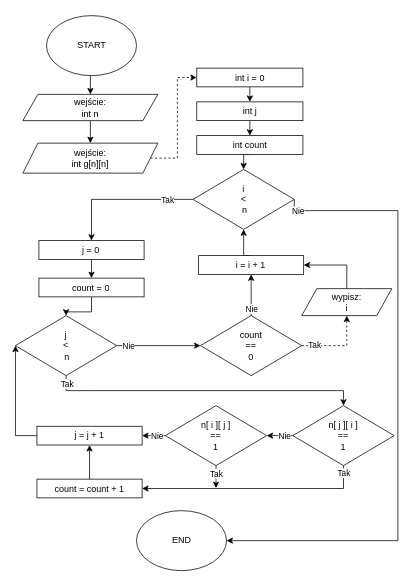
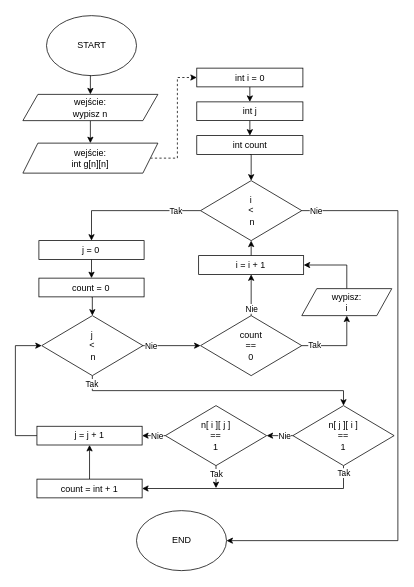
  <mxCell id="0" />
  <mxCell id="1" parent="0" />
  <mxCell id="2" style="edgeStyle=orthogonalEdgeStyle;rounded=0;orthogonalLoop=1;jettySize=auto;html=1;exitX=0.5;exitY=1;exitDx=0;exitDy=0;entryX=0.5;entryY=0;entryDx=0;entryDy=0;" parent="1" source="3" target="16" edge="1"><mxGeometry relative="1" as="geometry" /></mxCell>
  <mxCell id="3" value="START" style="ellipse;whiteSpace=wrap;html=1;" parent="1" vertex="1"><mxGeometry x="61.5" y="20" width="120" height="80" as="geometry" /></mxCell>
  <mxCell id="4" style="edgeStyle=orthogonalEdgeStyle;rounded=0;orthogonalLoop=1;jettySize=auto;html=1;exitX=1;exitY=0.5;exitDx=0;exitDy=0;entryX=0;entryY=0.5;entryDx=0;entryDy=0;dashed=1;" parent="1" source="5" target="36" edge="1"><mxGeometry relative="1" as="geometry"><mxPoint x="261.13" y="102.5" as="targetPoint" /></mxGeometry></mxCell>
  <mxCell id="5" value="wejście:&lt;br&gt;int g[n][n]" style="shape=parallelogram;perimeter=parallelogramPerimeter;whiteSpace=wrap;html=1;fixedSize=1;" parent="1" vertex="1"><mxGeometry x="30" y="190" width="180" height="40" as="geometry" /></mxCell>
  <mxCell id="6" style="edgeStyle=orthogonalEdgeStyle;rounded=0;orthogonalLoop=1;jettySize=auto;html=1;exitX=0.5;exitY=1;exitDx=0;exitDy=0;entryX=0.5;entryY=0;entryDx=0;entryDy=0;" edge="1" parent="1" source="7" target="34"><mxGeometry relative="1" as="geometry" /></mxCell>
  <mxCell id="7" value="int j" style="rounded=0;whiteSpace=wrap;html=1;" parent="1" vertex="1"><mxGeometry x="261.88" y="135" width="141.5" height="25" as="geometry" /></mxCell>
  <mxCell id="8" style="edgeStyle=orthogonalEdgeStyle;rounded=0;orthogonalLoop=1;jettySize=auto;html=1;exitX=1;exitY=0.5;exitDx=0;exitDy=0;entryX=1;entryY=0.5;entryDx=0;entryDy=0;" parent="1" source="12" target="13" edge="1"><mxGeometry relative="1" as="geometry"><Array as="points"><mxPoint x="530" y="280" /><mxPoint x="530" y="720" /></Array></mxGeometry></mxCell>
  <mxCell id="9" value="Nie" style="edgeLabel;html=1;align=center;verticalAlign=middle;resizable=0;points=[];" parent="8" vertex="1" connectable="0"><mxGeometry x="-0.959" y="1" relative="1" as="geometry"><mxPoint x="3" y="1" as="offset" /></mxGeometry></mxCell>
  <mxCell id="10" style="edgeStyle=orthogonalEdgeStyle;rounded=0;orthogonalLoop=1;jettySize=auto;html=1;exitX=0;exitY=0.5;exitDx=0;exitDy=0;entryX=0.5;entryY=0;entryDx=0;entryDy=0;" parent="1" source="12" target="18" edge="1"><mxGeometry relative="1" as="geometry"><mxPoint x="171.5" y="280" as="targetPoint" /></mxGeometry></mxCell>
  <mxCell id="11" value="Tak" style="edgeLabel;html=1;align=center;verticalAlign=middle;resizable=0;points=[];" parent="10" vertex="1" connectable="0"><mxGeometry x="-0.708" relative="1" as="geometry"><mxPoint x="-6" as="offset" /></mxGeometry></mxCell>
- <mxCell id="12" value="i&lt;br&gt;&amp;lt;&lt;br&gt;&amp;nbsp;n" style="rhombus;whiteSpace=wrap;html=1;" parent="1" vertex="1"><mxGeometry x="256.88" y="225" width="135" height="80" as="geometry" /></mxCell>
+ <mxCell id="12" value="i&lt;br&gt;&amp;lt;&lt;br&gt;&amp;nbsp;n" style="rhombus;whiteSpace=wrap;html=1;" parent="1" vertex="1"><mxGeometry x="266.88" y="240" width="135" height="80" as="geometry" /></mxCell>
  <mxCell id="13" value="END" style="ellipse;whiteSpace=wrap;html=1;" parent="1" vertex="1"><mxGeometry x="181.5" y="680" width="120" height="80" as="geometry" /></mxCell>
  <mxCell id="14" style="edgeStyle=orthogonalEdgeStyle;rounded=0;orthogonalLoop=1;jettySize=auto;html=1;exitX=0.5;exitY=0;exitDx=0;exitDy=0;entryX=0.5;entryY=1;entryDx=0;entryDy=0;" parent="1" source="39" target="27" edge="1"><mxGeometry relative="1" as="geometry"><mxPoint x="118.87" y="617.5" as="sourcePoint" /></mxGeometry></mxCell>
  <mxCell id="15" style="edgeStyle=orthogonalEdgeStyle;rounded=0;orthogonalLoop=1;jettySize=auto;html=1;exitX=0.5;exitY=1;exitDx=0;exitDy=0;entryX=0.5;entryY=0;entryDx=0;entryDy=0;" parent="1" source="16" target="5" edge="1"><mxGeometry relative="1" as="geometry" /></mxCell>
- <mxCell id="16" value="wejście:&lt;br&gt;int n" style="shape=parallelogram;perimeter=parallelogramPerimeter;whiteSpace=wrap;html=1;fixedSize=1;" parent="1" vertex="1"><mxGeometry x="30" y="125" width="180" height="35" as="geometry" /></mxCell>
+ <mxCell id="16" value="wejście:&lt;br&gt;wypisz n" style="shape=parallelogram;perimeter=parallelogramPerimeter;whiteSpace=wrap;html=1;fixedSize=1;" parent="1" vertex="1"><mxGeometry x="30" y="125" width="180" height="35" as="geometry" /></mxCell>
  <mxCell id="17" style="edgeStyle=orthogonalEdgeStyle;rounded=0;orthogonalLoop=1;jettySize=auto;html=1;exitX=0.5;exitY=1;exitDx=0;exitDy=0;entryX=0.5;entryY=0;entryDx=0;entryDy=0;" edge="1" parent="1" source="18" target="38"><mxGeometry relative="1" as="geometry" /></mxCell>
  <mxCell id="18" value="j = 0" style="rounded=0;whiteSpace=wrap;html=1;" parent="1" vertex="1"><mxGeometry x="51.37" y="320" width="140.25" height="25" as="geometry" /></mxCell>
  <mxCell id="19" style="edgeStyle=orthogonalEdgeStyle;rounded=0;orthogonalLoop=1;jettySize=auto;html=1;exitX=0.5;exitY=1;exitDx=0;exitDy=0;entryX=0.5;entryY=0;entryDx=0;entryDy=0;" parent="1" source="23" target="32" edge="1"><mxGeometry relative="1" as="geometry"><Array as="points"><mxPoint x="123" y="520" /><mxPoint x="458" y="520" /><mxPoint x="458" y="540" /></Array></mxGeometry></mxCell>
  <mxCell id="20" value="Tak" style="edgeLabel;html=1;align=center;verticalAlign=middle;resizable=0;points=[];" parent="19" vertex="1" connectable="0"><mxGeometry x="-0.853" relative="1" as="geometry"><mxPoint x="-9" y="-10" as="offset" /></mxGeometry></mxCell>
  <mxCell id="21" style="edgeStyle=orthogonalEdgeStyle;rounded=0;orthogonalLoop=1;jettySize=auto;html=1;exitX=1;exitY=0.5;exitDx=0;exitDy=0;entryX=0;entryY=0.5;entryDx=0;entryDy=0;" parent="1" source="23" target="51" edge="1"><mxGeometry relative="1" as="geometry"><mxPoint x="266.88" y="460" as="targetPoint" /></mxGeometry></mxCell>
  <mxCell id="22" value="Nie" style="edgeLabel;html=1;align=center;verticalAlign=middle;resizable=0;points=[];" parent="21" vertex="1" connectable="0"><mxGeometry x="-0.74" y="1" relative="1" as="geometry"><mxPoint y="1" as="offset" /></mxGeometry></mxCell>
- <mxCell id="23" value="j&lt;br&gt;&amp;lt;&lt;br&gt;&amp;nbsp;n" style="rhombus;whiteSpace=wrap;html=1;" parent="1" vertex="1"><mxGeometry x="20.13" y="420" width="135" height="80" as="geometry" /></mxCell>
+ <mxCell id="23" value="j&lt;br&gt;&amp;lt;&lt;br&gt;&amp;nbsp;n" style="rhombus;whiteSpace=wrap;html=1;" parent="1" vertex="1"><mxGeometry x="55.13" y="420" width="135" height="80" as="geometry" /></mxCell>
  <mxCell id="24" style="edgeStyle=orthogonalEdgeStyle;rounded=0;orthogonalLoop=1;jettySize=auto;html=1;exitX=0.5;exitY=0;exitDx=0;exitDy=0;entryX=0.5;entryY=1;entryDx=0;entryDy=0;" parent="1" source="25" target="12" edge="1"><mxGeometry relative="1" as="geometry" /></mxCell>
  <mxCell id="25" value="i = i + 1" style="rounded=0;whiteSpace=wrap;html=1;" parent="1" vertex="1"><mxGeometry x="264.38" y="340" width="140" height="25" as="geometry" /></mxCell>
  <mxCell id="26" style="edgeStyle=orthogonalEdgeStyle;rounded=0;orthogonalLoop=1;jettySize=auto;html=1;exitX=0;exitY=0.5;exitDx=0;exitDy=0;entryX=0;entryY=0.5;entryDx=0;entryDy=0;" parent="1" source="27" target="23" edge="1"><mxGeometry relative="1" as="geometry"><Array as="points"><mxPoint x="20" y="580" /><mxPoint x="20" y="460" /></Array></mxGeometry></mxCell>
  <mxCell id="27" value="j = j + 1" style="rounded=0;whiteSpace=wrap;html=1;" parent="1" vertex="1"><mxGeometry x="48.75" y="567.5" width="140.25" height="25" as="geometry" /></mxCell>
  <mxCell id="28" style="edgeStyle=orthogonalEdgeStyle;rounded=0;orthogonalLoop=1;jettySize=auto;html=1;exitX=0.5;exitY=1;exitDx=0;exitDy=0;entryX=1;entryY=0.5;entryDx=0;entryDy=0;" parent="1" source="32" target="39" edge="1"><mxGeometry x="0.035" y="7" relative="1" as="geometry"><Array as="points"><mxPoint x="458" y="650" /><mxPoint x="189" y="650" /></Array><mxPoint x="168.87" y="635.5" as="targetPoint" /><mxPoint as="offset" /></mxGeometry></mxCell>
  <mxCell id="29" value="Tak" style="edgeLabel;html=1;align=center;verticalAlign=middle;resizable=0;points=[];" parent="28" vertex="1" connectable="0"><mxGeometry x="-0.891" relative="1" as="geometry"><mxPoint y="-7" as="offset" /></mxGeometry></mxCell>
  <mxCell id="30" style="edgeStyle=orthogonalEdgeStyle;rounded=0;orthogonalLoop=1;jettySize=auto;html=1;exitX=0;exitY=0.5;exitDx=0;exitDy=0;entryX=1;entryY=0.5;entryDx=0;entryDy=0;" edge="1" parent="1" source="32" target="46"><mxGeometry relative="1" as="geometry" /></mxCell>
  <mxCell id="31" value="Nie" style="edgeLabel;html=1;align=center;verticalAlign=middle;resizable=0;points=[];" vertex="1" connectable="0" parent="30"><mxGeometry x="-0.294" y="2" relative="1" as="geometry"><mxPoint y="-2" as="offset" /></mxGeometry></mxCell>
  <mxCell id="32" value="n[ j ][ i ]&lt;br&gt;==&lt;br&gt;1" style="rhombus;whiteSpace=wrap;html=1;" parent="1" vertex="1"><mxGeometry x="390" y="540" width="135" height="80" as="geometry" /></mxCell>
  <mxCell id="33" style="edgeStyle=orthogonalEdgeStyle;rounded=0;orthogonalLoop=1;jettySize=auto;html=1;exitX=0.5;exitY=1;exitDx=0;exitDy=0;entryX=0.5;entryY=0;entryDx=0;entryDy=0;" edge="1" parent="1" source="34" target="12"><mxGeometry relative="1" as="geometry" /></mxCell>
  <mxCell id="34" value="int count" style="rounded=0;whiteSpace=wrap;html=1;" vertex="1" parent="1"><mxGeometry x="261.88" y="180" width="141.5" height="25" as="geometry" /></mxCell>
  <mxCell id="35" style="edgeStyle=orthogonalEdgeStyle;rounded=0;orthogonalLoop=1;jettySize=auto;html=1;exitX=0.5;exitY=1;exitDx=0;exitDy=0;entryX=0.5;entryY=0;entryDx=0;entryDy=0;" edge="1" parent="1" source="36" target="7"><mxGeometry relative="1" as="geometry" /></mxCell>
  <mxCell id="36" value="int i = 0" style="rounded=0;whiteSpace=wrap;html=1;" vertex="1" parent="1"><mxGeometry x="261.88" y="90" width="141.5" height="25" as="geometry" /></mxCell>
  <mxCell id="37" style="edgeStyle=orthogonalEdgeStyle;rounded=0;orthogonalLoop=1;jettySize=auto;html=1;exitX=0.5;exitY=1;exitDx=0;exitDy=0;entryX=0.5;entryY=0;entryDx=0;entryDy=0;" edge="1" parent="1" source="38" target="23"><mxGeometry relative="1" as="geometry" /></mxCell>
  <mxCell id="38" value="count = 0" style="rounded=0;whiteSpace=wrap;html=1;" vertex="1" parent="1"><mxGeometry x="51.37" y="370" width="140.25" height="25" as="geometry" /></mxCell>
- <mxCell id="39" value="count = count + 1" style="rounded=0;whiteSpace=wrap;html=1;" vertex="1" parent="1"><mxGeometry x="48.75" y="638" width="140.25" height="25" as="geometry" /></mxCell>
+ <mxCell id="39" value="count = int + 1" style="rounded=0;whiteSpace=wrap;html=1;" vertex="1" parent="1"><mxGeometry x="48.75" y="638" width="140.25" height="25" as="geometry" /></mxCell>
  <mxCell id="40" style="edgeStyle=orthogonalEdgeStyle;rounded=0;orthogonalLoop=1;jettySize=auto;html=1;exitX=0.5;exitY=0;exitDx=0;exitDy=0;entryX=1;entryY=0.5;entryDx=0;entryDy=0;" edge="1" parent="1" source="41" target="25"><mxGeometry relative="1" as="geometry"><mxPoint x="334.38" y="420" as="sourcePoint" /><Array as="points"><mxPoint x="462" y="352" /></Array></mxGeometry></mxCell>
  <mxCell id="41" value="wypisz:&lt;br&gt;i" style="shape=parallelogram;perimeter=parallelogramPerimeter;whiteSpace=wrap;html=1;fixedSize=1;" vertex="1" parent="1"><mxGeometry x="401.88" y="384" width="120" height="36" as="geometry" /></mxCell>
  <mxCell id="42" style="edgeStyle=orthogonalEdgeStyle;rounded=0;orthogonalLoop=1;jettySize=auto;html=1;exitX=0;exitY=0.5;exitDx=0;exitDy=0;entryX=1;entryY=0.5;entryDx=0;entryDy=0;" edge="1" parent="1" source="46" target="27"><mxGeometry relative="1" as="geometry" /></mxCell>
  <mxCell id="43" value="Nie" style="edgeLabel;html=1;align=center;verticalAlign=middle;resizable=0;points=[];" vertex="1" connectable="0" parent="42"><mxGeometry x="-0.137" y="1" relative="1" as="geometry"><mxPoint x="1" y="-1" as="offset" /></mxGeometry></mxCell>
  <mxCell id="44" style="edgeStyle=orthogonalEdgeStyle;rounded=0;orthogonalLoop=1;jettySize=auto;html=1;exitX=0.5;exitY=1;exitDx=0;exitDy=0;" edge="1" parent="1" source="46"><mxGeometry relative="1" as="geometry"><mxPoint x="287.5" y="650" as="targetPoint" /></mxGeometry></mxCell>
  <mxCell id="45" value="Tak" style="edgeLabel;html=1;align=center;verticalAlign=middle;resizable=0;points=[];" vertex="1" connectable="0" parent="44"><mxGeometry x="-0.789" relative="1" as="geometry"><mxPoint y="7" as="offset" /></mxGeometry></mxCell>
  <mxCell id="46" value="n[ i ][ j ]&lt;br&gt;==&lt;br&gt;1" style="rhombus;whiteSpace=wrap;html=1;" vertex="1" parent="1"><mxGeometry x="220" y="540" width="135" height="80" as="geometry" /></mxCell>
  <mxCell id="47" style="edgeStyle=orthogonalEdgeStyle;rounded=0;orthogonalLoop=1;jettySize=auto;html=1;exitX=0.5;exitY=0;exitDx=0;exitDy=0;entryX=0.5;entryY=1;entryDx=0;entryDy=0;" edge="1" parent="1" source="51" target="25"><mxGeometry relative="1" as="geometry" /></mxCell>
  <mxCell id="48" value="Nie" style="edgeLabel;html=1;align=center;verticalAlign=middle;resizable=0;points=[];" vertex="1" connectable="0" parent="47"><mxGeometry x="-0.784" y="1" relative="1" as="geometry"><mxPoint x="1" y="-4" as="offset" /></mxGeometry></mxCell>
- <mxCell id="49" style="edgeStyle=orthogonalEdgeStyle;rounded=0;orthogonalLoop=1;jettySize=auto;html=1;exitX=1;exitY=0.5;exitDx=0;exitDy=0;entryX=0.5;entryY=1;entryDx=0;entryDy=0;dashed=1;" edge="1" parent="1" source="51" target="41"><mxGeometry relative="1" as="geometry" /></mxCell>
+ <mxCell id="49" style="edgeStyle=orthogonalEdgeStyle;rounded=0;orthogonalLoop=1;jettySize=auto;html=1;exitX=1;exitY=0.5;exitDx=0;exitDy=0;entryX=0.5;entryY=1;entryDx=0;entryDy=0;" edge="1" parent="1" source="51" target="41"><mxGeometry relative="1" as="geometry" /></mxCell>
  <mxCell id="50" value="Tak" style="edgeLabel;html=1;align=center;verticalAlign=middle;resizable=0;points=[];" vertex="1" connectable="0" parent="49"><mxGeometry x="-0.653" y="1" relative="1" as="geometry"><mxPoint as="offset" /></mxGeometry></mxCell>
  <mxCell id="51" value="count&lt;br&gt;==&lt;br&gt;0" style="rhombus;whiteSpace=wrap;html=1;" vertex="1" parent="1"><mxGeometry x="266.88" y="420" width="135" height="80" as="geometry" /></mxCell>
